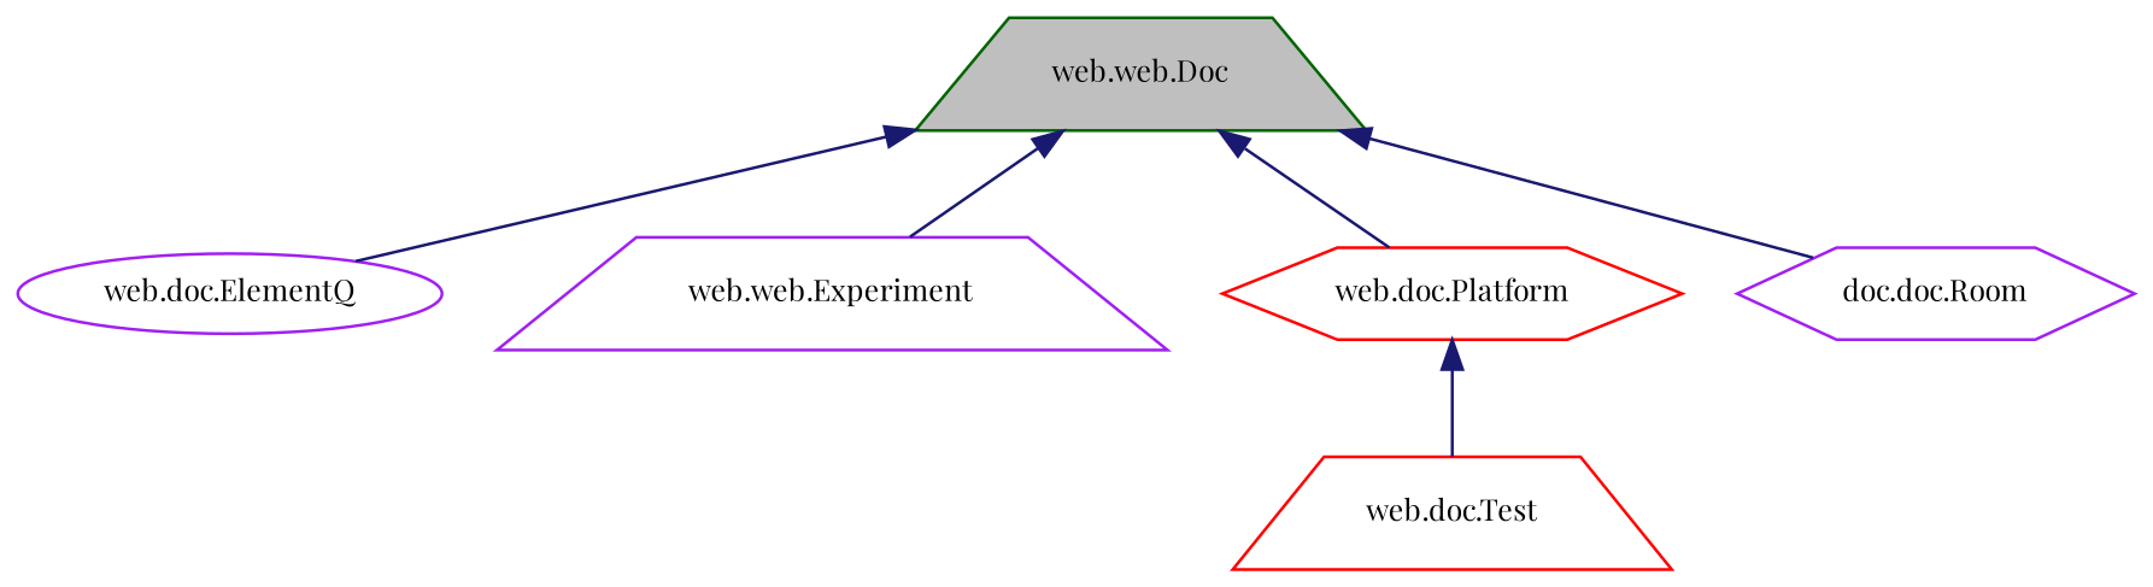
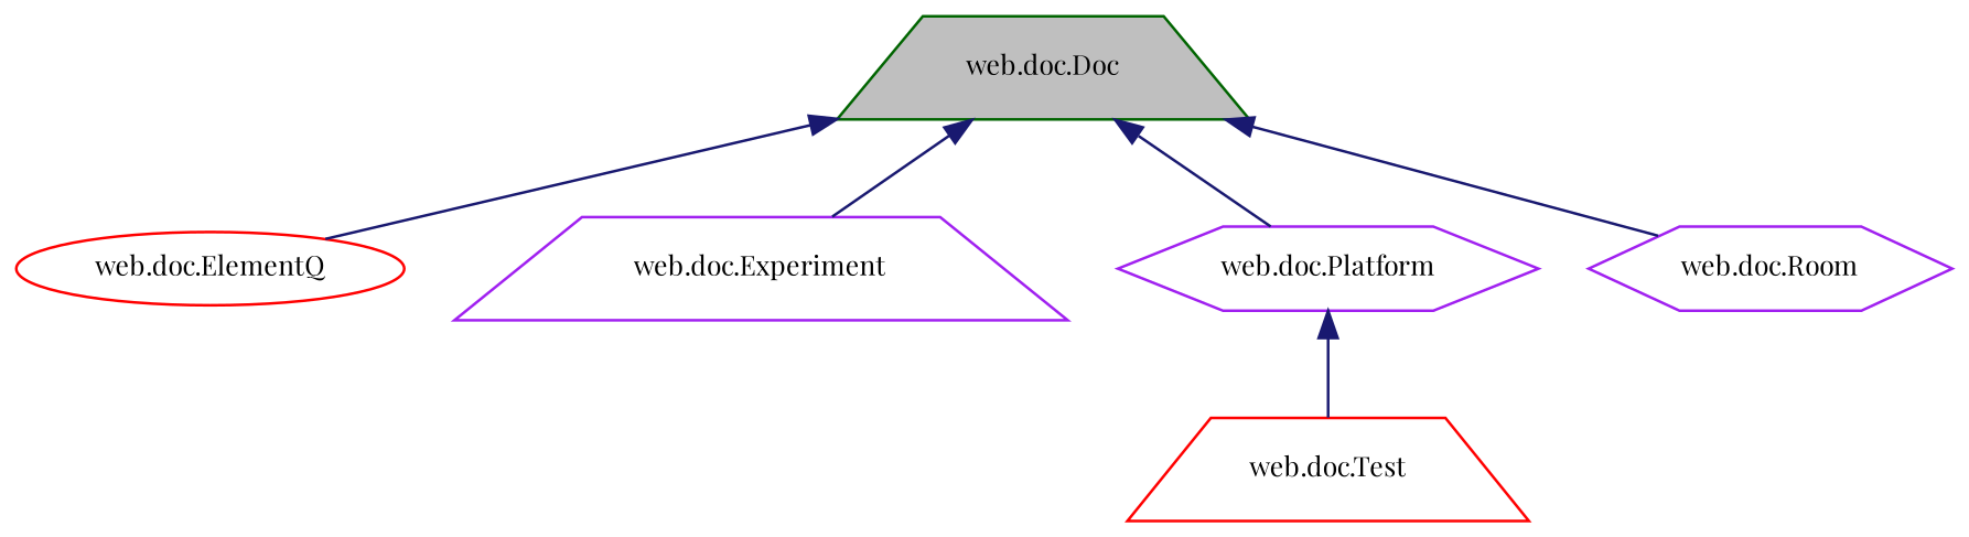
  digraph {
    fontname="Playfair Display"
    node [color=red fillcolor=white fontname="Playfair Display" fontsize=10 shape=trapezium style=filled]
    edge [color=midnightblue dir=back fontname="Playfair Display" fontsize=10 labelfontname=Helvetica labelfontsize=10 style=solid]
-   n1 [color=darkgreen fillcolor=grey75 fontcolor=black height=0.2 label="web.web.Doc" width=0.4]
-   n2 [color=purple height=0.2 label="web.doc.ElementQ" shape=ellipse width=0.4]
-   n3 [color=purple height=0.2 label="web.web.Experiment" width=0.4]
-   n4 [height=0.2 label="web.doc.Platform" shape=hexagon width=0.4]
-   n5 [color=purple height=0.2 label="doc.doc.Room" shape=hexagon width=0.4]
+   n1 [color=darkgreen fillcolor=grey75 fontcolor=black height=0.2 label="web.doc.Doc" width=0.4]
+   n2 [height=0.2 label="web.doc.ElementQ" shape=ellipse width=0.4]
+   n3 [color=purple height=0.2 label="web.doc.Experiment" width=0.4]
+   n4 [color=purple height=0.2 label="web.doc.Platform" shape=hexagon width=0.4]
+   n5 [color=purple height=0.2 label="web.doc.Room" shape=hexagon width=0.4]
    n6 [height=0.2 label="web.doc.Test" width=0.4]
    n1 -> n2
    n1 -> n3
    n1 -> n4
    n1 -> n5
    n4 -> n6
  }
